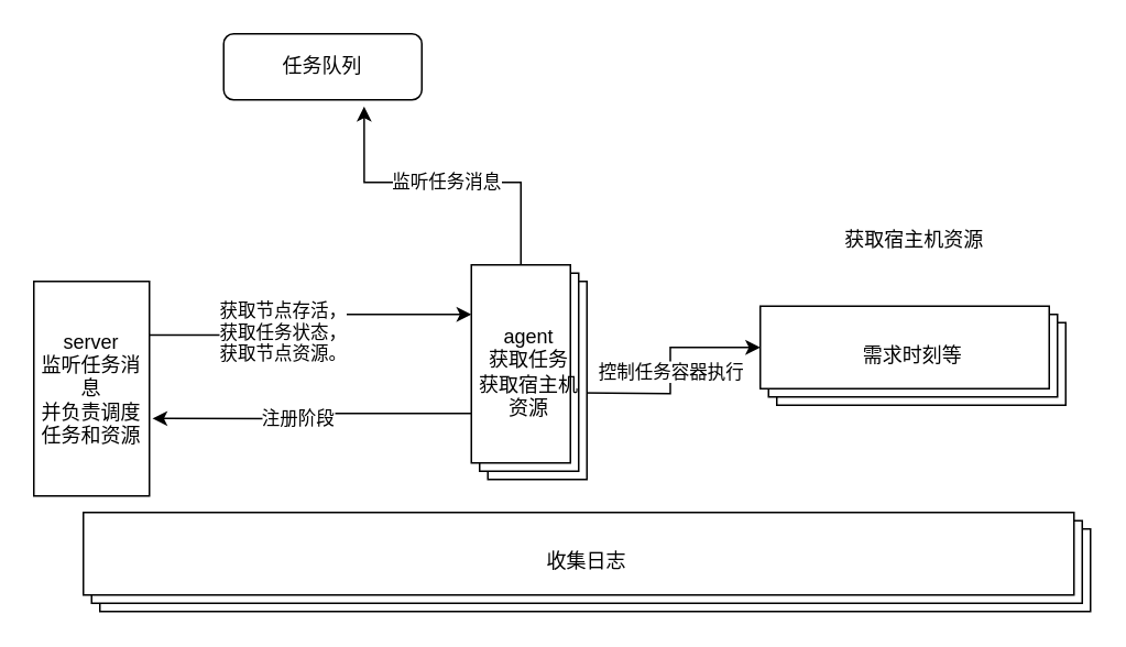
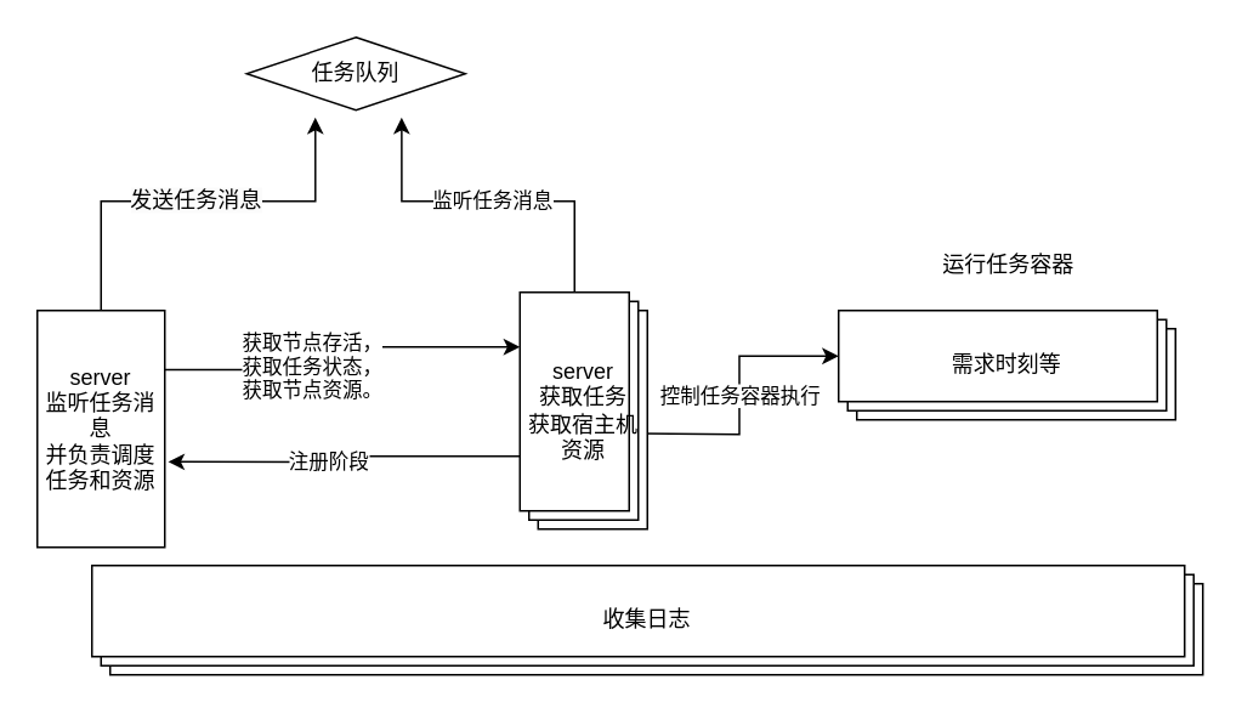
  <mxCell id="0" />
  <mxCell id="1" parent="0" />
- <mxCell id="2" value="任务队列" style="rounded=1;whiteSpace=wrap;html=1;fontSize=12;glass=0;strokeWidth=1;shadow=0;" parent="1" vertex="1"><mxGeometry x="135" y="20" width="120" height="40" as="geometry" /></mxCell>
+ <mxCell id="2" value="任务队列" style="rhombus;whiteSpace=wrap;html=1;fontSize=12;glass=0;strokeWidth=1;shadow=0;" parent="1" vertex="1"><mxGeometry x="135" y="20" width="120" height="40" as="geometry" /></mxCell>
+ <mxCell id="3" value="&lt;span style=&quot;color: rgb(0, 0, 0); font-family: Helvetica; font-size: 12px; font-style: normal; font-variant-ligatures: normal; font-variant-caps: normal; font-weight: 400; letter-spacing: normal; orphans: 2; text-align: center; text-indent: 0px; text-transform: none; widows: 2; word-spacing: 0px; -webkit-text-stroke-width: 0px; background-color: rgb(251, 251, 251); text-decoration-thickness: initial; text-decoration-style: initial; text-decoration-color: initial; float: none; display: inline !important;&quot;&gt;发送任务消息&lt;/span&gt;" style="edgeStyle=orthogonalEdgeStyle;rounded=0;orthogonalLoop=1;jettySize=auto;html=1;exitX=0.5;exitY=0;exitDx=0;exitDy=0;entryX=0.314;entryY=1.102;entryDx=0;entryDy=0;entryPerimeter=0;" parent="1" source="6" target="2" edge="1"><mxGeometry relative="1" as="geometry"><Array as="points"><mxPoint x="55" y="110" /><mxPoint x="173" y="110" /></Array></mxGeometry></mxCell>
  <mxCell id="4" style="edgeStyle=orthogonalEdgeStyle;rounded=0;orthogonalLoop=1;jettySize=auto;html=1;exitX=1;exitY=0.25;exitDx=0;exitDy=0;entryX=0;entryY=0;entryDx=0;entryDy=30;entryPerimeter=0;" parent="1" source="6" target="14" edge="1"><mxGeometry relative="1" as="geometry" /></mxCell>
  <mxCell id="5" value="获取节点存活，&lt;br&gt;获取任务状态，&lt;br&gt;获取节点资源。" style="edgeLabel;html=1;align=center;verticalAlign=middle;resizable=0;points=[];" parent="4" vertex="1" connectable="0"><mxGeometry x="-0.231" y="2" relative="1" as="geometry"><mxPoint as="offset" /></mxGeometry></mxCell>
  <mxCell id="6" value="server&lt;br&gt;监听任务消息&lt;br style=&quot;border-color: var(--border-color);&quot;&gt;&lt;span style=&quot;&quot;&gt;并负责调度任务和资源&lt;/span&gt;" style="rounded=0;whiteSpace=wrap;html=1;" parent="1" vertex="1"><mxGeometry x="20" y="170" width="70" height="130" as="geometry" /></mxCell>
  <mxCell id="7" value="控制任务容器执行" style="edgeStyle=orthogonalEdgeStyle;rounded=0;orthogonalLoop=1;jettySize=auto;html=1;entryX=0;entryY=0;entryDx=0;entryDy=25;entryPerimeter=0;" parent="1" target="10" edge="1"><mxGeometry relative="1" as="geometry"><mxPoint x="350" y="237.517" as="sourcePoint" /></mxGeometry></mxCell>
- <mxCell id="8" value="获取宿主机资源" style="text;html=1;align=center;verticalAlign=middle;resizable=0;points=[];autosize=1;strokeColor=none;fillColor=none;" parent="1" vertex="1"><mxGeometry x="502.5" y="130" width="100" height="30" as="geometry" /></mxCell>
+ <mxCell id="8" value="运行任务容器" style="text;html=1;align=center;verticalAlign=middle;resizable=0;points=[];autosize=1;strokeColor=none;fillColor=none;" parent="1" vertex="1"><mxGeometry x="502.5" y="130" width="100" height="30" as="geometry" /></mxCell>
  <mxCell id="9" value="收集日志" style="verticalLabelPosition=middle;verticalAlign=middle;html=1;shape=mxgraph.basic.layered_rect;dx=10;outlineConnect=0;whiteSpace=wrap;labelPosition=center;align=center;" parent="1" vertex="1"><mxGeometry x="50" y="310" width="610" height="60" as="geometry" /></mxCell>
- <mxCell id="10" value="需求时刻等" style="verticalLabelPosition=middle;verticalAlign=middle;html=1;shape=mxgraph.basic.layered_rect;dx=10;outlineConnect=0;whiteSpace=wrap;labelPosition=center;align=center;" parent="1" vertex="1"><mxGeometry x="460" y="185" width="185" height="60" as="geometry" /></mxCell>
+ <mxCell id="10" value="需求时刻等" style="verticalLabelPosition=middle;verticalAlign=middle;html=1;shape=mxgraph.basic.layered_rect;dx=10;outlineConnect=0;whiteSpace=wrap;labelPosition=center;align=center;" parent="1" vertex="1"><mxGeometry x="460" y="170" width="185" height="60" as="geometry" /></mxCell>
  <mxCell id="11" value="监听任务消息" style="edgeStyle=orthogonalEdgeStyle;rounded=0;orthogonalLoop=1;jettySize=auto;html=1;exitX=0;exitY=0;exitDx=30;exitDy=0;exitPerimeter=0;entryX=0.709;entryY=1.102;entryDx=0;entryDy=0;entryPerimeter=0;" parent="1" source="14" target="2" edge="1"><mxGeometry relative="1" as="geometry" /></mxCell>
  <mxCell id="12" style="edgeStyle=orthogonalEdgeStyle;rounded=0;orthogonalLoop=1;jettySize=auto;html=1;exitX=0;exitY=0;exitDx=0;exitDy=90;exitPerimeter=0;entryX=1.026;entryY=0.639;entryDx=0;entryDy=0;entryPerimeter=0;" parent="1" source="14" target="6" edge="1"><mxGeometry relative="1" as="geometry" /></mxCell>
  <mxCell id="13" value="注册阶段" style="edgeLabel;html=1;align=center;verticalAlign=middle;resizable=0;points=[];" parent="12" vertex="1" connectable="0"><mxGeometry x="0.115" y="-1" relative="1" as="geometry"><mxPoint as="offset" /></mxGeometry></mxCell>
- <mxCell id="14" value="agent&lt;br&gt;获取任务&lt;br&gt;获取宿主机资源" style="verticalLabelPosition=middle;verticalAlign=middle;html=1;shape=mxgraph.basic.layered_rect;dx=10;outlineConnect=0;whiteSpace=wrap;labelPosition=center;align=center;" parent="1" vertex="1"><mxGeometry x="285" y="160" width="70" height="130" as="geometry" /></mxCell>
+ <mxCell id="14" value="server&lt;br&gt;获取任务&lt;br&gt;获取宿主机资源" style="verticalLabelPosition=middle;verticalAlign=middle;html=1;shape=mxgraph.basic.layered_rect;dx=10;outlineConnect=0;whiteSpace=wrap;labelPosition=center;align=center;" parent="1" vertex="1"><mxGeometry x="285" y="160" width="70" height="130" as="geometry" /></mxCell>
